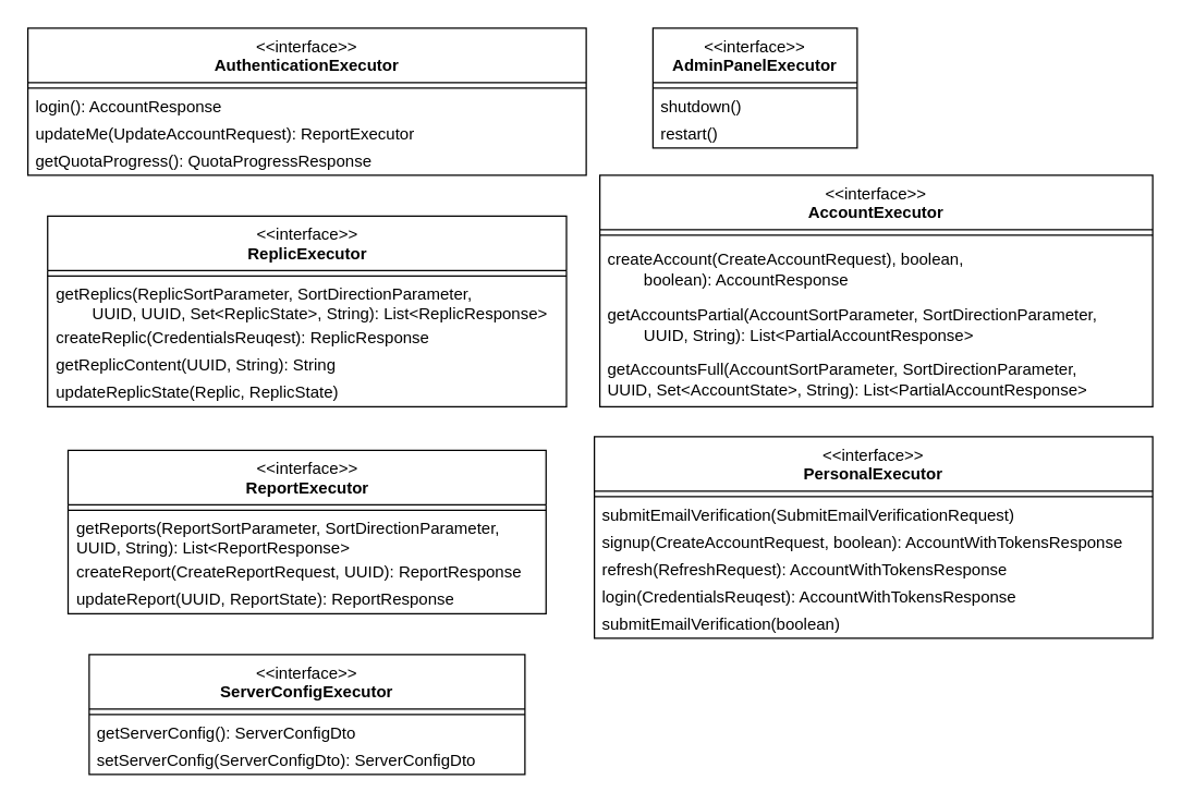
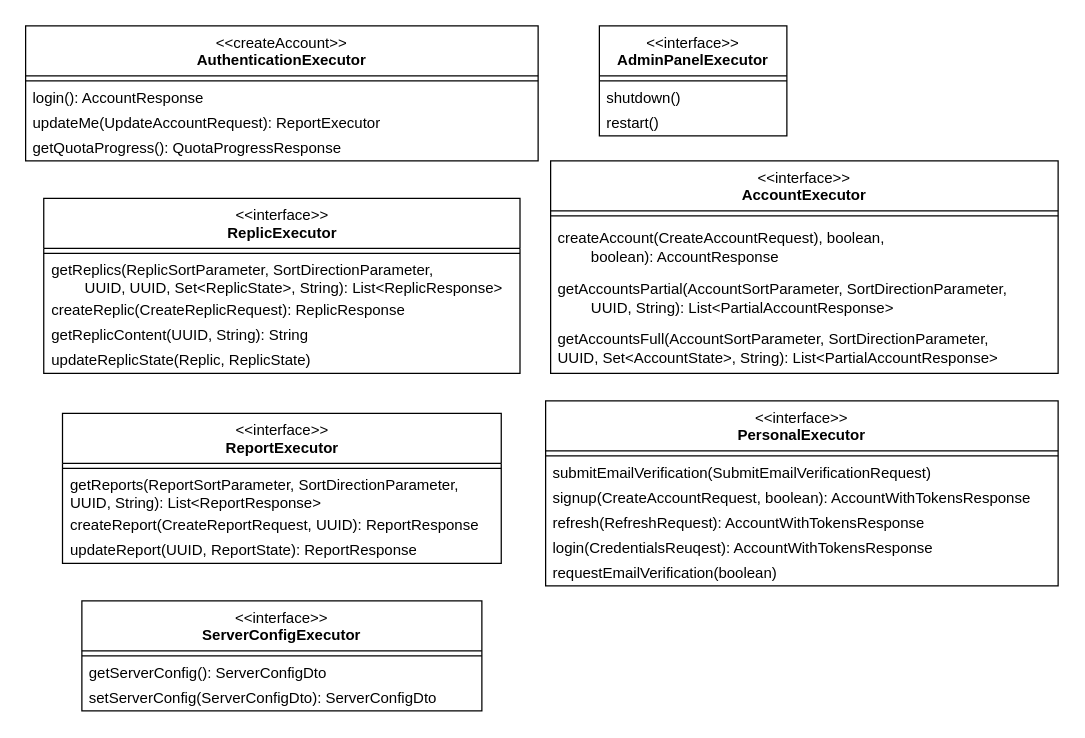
  <mxCell id="0" />
  <mxCell id="1" parent="0" />
  <mxCell id="2" value="&amp;lt;&amp;lt;interface&amp;gt;&amp;gt;&lt;br&gt;&lt;b&gt;AccountExecutor&lt;/b&gt;&lt;div&gt;&lt;br/&gt;&lt;/div&gt;" style="swimlane;fontStyle=0;align=center;verticalAlign=top;childLayout=stackLayout;horizontal=1;startSize=40;horizontalStack=0;resizeParent=1;resizeParentMax=0;resizeLast=0;collapsible=0;marginBottom=0;html=1;whiteSpace=wrap;" parent="1" vertex="1"><mxGeometry x="440" y="128" width="406" height="170" as="geometry" /></mxCell>
  <mxCell id="3" value="" style="line;strokeWidth=1;fillColor=none;align=left;verticalAlign=middle;spacingTop=-1;spacingLeft=3;spacingRight=3;rotatable=0;labelPosition=right;points=[];portConstraint=eastwest;" parent="2" vertex="1"><mxGeometry y="40" width="406" height="8" as="geometry" /></mxCell>
  <mxCell id="4" value="&lt;div&gt;createAccount(CreateAccountRequest), boolean,&amp;nbsp;&lt;/div&gt;&lt;div&gt;&lt;span style=&quot;white-space: pre;&quot;&gt;&#09;&lt;/span&gt;boolean): AccountResponse&lt;/div&gt;" style="text;html=1;strokeColor=none;fillColor=none;align=left;verticalAlign=middle;spacingLeft=4;spacingRight=4;overflow=hidden;rotatable=0;points=[[0,0.5],[1,0.5]];portConstraint=eastwest;whiteSpace=wrap;" parent="2" vertex="1"><mxGeometry y="48" width="406" height="42" as="geometry" /></mxCell>
  <mxCell id="5" value="&lt;div&gt;getAccountsPartial(AccountSortParameter, SortDirectionParameter,&amp;nbsp;&lt;/div&gt;&lt;div&gt;&lt;span style=&quot;white-space: pre;&quot;&gt;&#09;&lt;/span&gt;UUID, String): List&amp;lt;PartialAccountResponse&amp;gt;&lt;/div&gt;" style="text;html=1;strokeColor=none;fillColor=none;align=left;verticalAlign=middle;spacingLeft=4;spacingRight=4;overflow=hidden;rotatable=0;points=[[0,0.5],[1,0.5]];portConstraint=eastwest;whiteSpace=wrap;" parent="2" vertex="1"><mxGeometry y="90" width="406" height="40" as="geometry" /></mxCell>
  <mxCell id="6" value="&lt;div&gt;getAccountsFull(AccountSortParameter, SortDirectionParameter,&amp;nbsp;&lt;/div&gt;&lt;div&gt;UUID, Set&amp;lt;AccountState&amp;gt;, String): List&amp;lt;PartialAccountResponse&amp;gt;&lt;/div&gt;" style="text;html=1;strokeColor=none;fillColor=none;align=left;verticalAlign=middle;spacingLeft=4;spacingRight=4;overflow=hidden;rotatable=0;points=[[0,0.5],[1,0.5]];portConstraint=eastwest;whiteSpace=wrap;" parent="2" vertex="1"><mxGeometry y="130" width="406" height="40" as="geometry" /></mxCell>
  <mxCell id="7" value="&amp;lt;&amp;lt;interface&amp;gt;&amp;gt;&lt;br&gt;&lt;b&gt;AdminPanelExecutor&lt;/b&gt;&lt;div&gt;&lt;br&gt;&lt;/div&gt;" style="swimlane;fontStyle=0;align=center;verticalAlign=top;childLayout=stackLayout;horizontal=1;startSize=40;horizontalStack=0;resizeParent=1;resizeParentMax=0;resizeLast=0;collapsible=0;marginBottom=0;html=1;whiteSpace=wrap;" parent="1" vertex="1"><mxGeometry x="479" width="150" height="88" as="geometry" y="20" /></mxCell>
  <mxCell id="8" value="" style="line;strokeWidth=1;fillColor=none;align=left;verticalAlign=middle;spacingTop=-1;spacingLeft=3;spacingRight=3;rotatable=0;labelPosition=right;points=[];portConstraint=eastwest;" parent="7" vertex="1"><mxGeometry y="40" width="150" height="8" as="geometry" /></mxCell>
  <mxCell id="9" value="shutdown()" style="text;html=1;strokeColor=none;fillColor=none;align=left;verticalAlign=middle;spacingLeft=4;spacingRight=4;overflow=hidden;rotatable=0;points=[[0,0.5],[1,0.5]];portConstraint=eastwest;whiteSpace=wrap;" parent="7" vertex="1"><mxGeometry y="48" width="150" height="20" as="geometry" /></mxCell>
  <mxCell id="10" value="restart()" style="text;html=1;strokeColor=none;fillColor=none;align=left;verticalAlign=middle;spacingLeft=4;spacingRight=4;overflow=hidden;rotatable=0;points=[[0,0.5],[1,0.5]];portConstraint=eastwest;whiteSpace=wrap;" parent="7" vertex="1"><mxGeometry y="68" width="150" height="20" as="geometry" /></mxCell>
  <mxCell id="11" value="&amp;lt;&amp;lt;interface&amp;gt;&amp;gt;&lt;br&gt;&lt;b&gt;PersonalExecutor&lt;/b&gt;&lt;div&gt;&lt;br&gt;&lt;/div&gt;" style="swimlane;fontStyle=0;align=center;verticalAlign=top;childLayout=stackLayout;horizontal=1;startSize=40;horizontalStack=0;resizeParent=1;resizeParentMax=0;resizeLast=0;collapsible=0;marginBottom=0;html=1;whiteSpace=wrap;" parent="1" vertex="1"><mxGeometry x="436" y="320" width="410" height="148" as="geometry" /></mxCell>
  <mxCell id="12" value="" style="line;strokeWidth=1;fillColor=none;align=left;verticalAlign=middle;spacingTop=-1;spacingLeft=3;spacingRight=3;rotatable=0;labelPosition=right;points=[];portConstraint=eastwest;" parent="11" vertex="1"><mxGeometry y="40" width="410" height="8" as="geometry" /></mxCell>
  <mxCell id="13" value="submitEmailVerification(SubmitEmailVerificationRequest)" style="text;html=1;strokeColor=none;fillColor=none;align=left;verticalAlign=middle;spacingLeft=4;spacingRight=4;overflow=hidden;rotatable=0;points=[[0,0.5],[1,0.5]];portConstraint=eastwest;whiteSpace=wrap;" parent="11" vertex="1"><mxGeometry y="48" width="410" height="20" as="geometry" /></mxCell>
  <mxCell id="14" value="signup(CreateAccountRequest, boolean): AccountWithTokensResponse" style="text;html=1;strokeColor=none;fillColor=none;align=left;verticalAlign=middle;spacingLeft=4;spacingRight=4;overflow=hidden;rotatable=0;points=[[0,0.5],[1,0.5]];portConstraint=eastwest;whiteSpace=wrap;" parent="11" vertex="1"><mxGeometry y="68" width="410" height="20" as="geometry" /></mxCell>
  <mxCell id="15" value="refresh(RefreshRequest): AccountWithTokensResponse" style="text;html=1;strokeColor=none;fillColor=none;align=left;verticalAlign=middle;spacingLeft=4;spacingRight=4;overflow=hidden;rotatable=0;points=[[0,0.5],[1,0.5]];portConstraint=eastwest;whiteSpace=wrap;" parent="11" vertex="1"><mxGeometry y="88" width="410" height="20" as="geometry" /></mxCell>
  <mxCell id="16" value="login(CredentialsReuqest): AccountWithTokensResponse" style="text;html=1;strokeColor=none;fillColor=none;align=left;verticalAlign=middle;spacingLeft=4;spacingRight=4;overflow=hidden;rotatable=0;points=[[0,0.5],[1,0.5]];portConstraint=eastwest;whiteSpace=wrap;" parent="11" vertex="1"><mxGeometry y="108" width="410" height="20" as="geometry" /></mxCell>
- <mxCell id="17" value="submitEmailVerification(boolean)" style="text;html=1;strokeColor=none;fillColor=none;align=left;verticalAlign=middle;spacingLeft=4;spacingRight=4;overflow=hidden;rotatable=0;points=[[0,0.5],[1,0.5]];portConstraint=eastwest;whiteSpace=wrap;" parent="11" vertex="1"><mxGeometry y="128" width="410" height="20" as="geometry" /></mxCell>
+ <mxCell id="17" value="requestEmailVerification(boolean)" style="text;html=1;strokeColor=none;fillColor=none;align=left;verticalAlign=middle;spacingLeft=4;spacingRight=4;overflow=hidden;rotatable=0;points=[[0,0.5],[1,0.5]];portConstraint=eastwest;whiteSpace=wrap;" parent="11" vertex="1"><mxGeometry y="128" width="410" height="20" as="geometry" /></mxCell>
  <mxCell id="18" value="&amp;lt;&amp;lt;interface&amp;gt;&amp;gt;&lt;br&gt;&lt;b&gt;ReplicExecutor&lt;/b&gt;&lt;div&gt;&lt;br&gt;&lt;/div&gt;" style="swimlane;fontStyle=0;align=center;verticalAlign=top;childLayout=stackLayout;horizontal=1;startSize=40;horizontalStack=0;resizeParent=1;resizeParentMax=0;resizeLast=0;collapsible=0;marginBottom=0;html=1;whiteSpace=wrap;" parent="1" vertex="1"><mxGeometry x="34.5" y="158" width="381" height="140" as="geometry" /></mxCell>
  <mxCell id="19" value="" style="line;strokeWidth=1;fillColor=none;align=left;verticalAlign=middle;spacingTop=-1;spacingLeft=3;spacingRight=3;rotatable=0;labelPosition=right;points=[];portConstraint=eastwest;" parent="18" vertex="1"><mxGeometry y="40" width="381" height="8" as="geometry" /></mxCell>
  <mxCell id="20" value="&lt;div&gt;getReplics(ReplicSortParameter, SortDirectionParameter,&amp;nbsp;&lt;/div&gt;&lt;div&gt;&lt;span style=&quot;white-space: pre;&quot;&gt;&#09;&lt;/span&gt;UUID, UUID, Set&amp;lt;ReplicState&amp;gt;, String): List&amp;lt;ReplicResponse&amp;gt;&lt;/div&gt;" style="text;html=1;strokeColor=none;fillColor=none;align=left;verticalAlign=middle;spacingLeft=4;spacingRight=4;overflow=hidden;rotatable=0;points=[[0,0.5],[1,0.5]];portConstraint=eastwest;whiteSpace=wrap;" parent="18" vertex="1"><mxGeometry y="48" width="381" height="32" as="geometry" /></mxCell>
- <mxCell id="21" value="createReplic(CredentialsReuqest): ReplicResponse" style="text;html=1;strokeColor=none;fillColor=none;align=left;verticalAlign=middle;spacingLeft=4;spacingRight=4;overflow=hidden;rotatable=0;points=[[0,0.5],[1,0.5]];portConstraint=eastwest;whiteSpace=wrap;" parent="18" vertex="1"><mxGeometry y="80" width="381" height="20" as="geometry" /></mxCell>
+ <mxCell id="21" value="createReplic(CreateReplicRequest): ReplicResponse" style="text;html=1;strokeColor=none;fillColor=none;align=left;verticalAlign=middle;spacingLeft=4;spacingRight=4;overflow=hidden;rotatable=0;points=[[0,0.5],[1,0.5]];portConstraint=eastwest;whiteSpace=wrap;" parent="18" vertex="1"><mxGeometry y="80" width="381" height="20" as="geometry" /></mxCell>
  <mxCell id="22" value="getReplicContent(UUID, String): String" style="text;html=1;strokeColor=none;fillColor=none;align=left;verticalAlign=middle;spacingLeft=4;spacingRight=4;overflow=hidden;rotatable=0;points=[[0,0.5],[1,0.5]];portConstraint=eastwest;whiteSpace=wrap;" parent="18" vertex="1"><mxGeometry y="100" width="381" height="20" as="geometry" /></mxCell>
  <mxCell id="23" value="updateReplicState(Replic, ReplicState)" style="text;html=1;strokeColor=none;fillColor=none;align=left;verticalAlign=middle;spacingLeft=4;spacingRight=4;overflow=hidden;rotatable=0;points=[[0,0.5],[1,0.5]];portConstraint=eastwest;whiteSpace=wrap;" parent="18" vertex="1"><mxGeometry y="120" width="381" height="20" as="geometry" /></mxCell>
  <mxCell id="24" value="&amp;lt;&amp;lt;interface&amp;gt;&amp;gt;&lt;br&gt;&lt;b&gt;ReportExecutor&lt;/b&gt;&lt;div&gt;&lt;br&gt;&lt;/div&gt;" style="swimlane;fontStyle=0;align=center;verticalAlign=top;childLayout=stackLayout;horizontal=1;startSize=40;horizontalStack=0;resizeParent=1;resizeParentMax=0;resizeLast=0;collapsible=0;marginBottom=0;html=1;whiteSpace=wrap;" parent="1" vertex="1"><mxGeometry x="49.5" y="330" width="351" height="120" as="geometry" /></mxCell>
  <mxCell id="25" value="" style="line;strokeWidth=1;fillColor=none;align=left;verticalAlign=middle;spacingTop=-1;spacingLeft=3;spacingRight=3;rotatable=0;labelPosition=right;points=[];portConstraint=eastwest;" parent="24" vertex="1"><mxGeometry y="40" width="351" height="8" as="geometry" /></mxCell>
  <mxCell id="26" value="&lt;div&gt;getReports(ReportSortParameter, SortDirectionParameter,&amp;nbsp;&lt;/div&gt;&lt;div&gt;UUID, String): List&amp;lt;ReportResponse&amp;gt;&lt;/div&gt;" style="text;html=1;strokeColor=none;fillColor=none;align=left;verticalAlign=middle;spacingLeft=4;spacingRight=4;overflow=hidden;rotatable=0;points=[[0,0.5],[1,0.5]];portConstraint=eastwest;whiteSpace=wrap;" parent="24" vertex="1"><mxGeometry y="48" width="351" height="32" as="geometry" /></mxCell>
  <mxCell id="27" value="createReport(CreateReportRequest, UUID): ReportResponse" style="text;html=1;strokeColor=none;fillColor=none;align=left;verticalAlign=middle;spacingLeft=4;spacingRight=4;overflow=hidden;rotatable=0;points=[[0,0.5],[1,0.5]];portConstraint=eastwest;whiteSpace=wrap;" parent="24" vertex="1"><mxGeometry y="80" width="351" height="20" as="geometry" /></mxCell>
  <mxCell id="28" value="updateReport(UUID, ReportState): ReportResponse" style="text;html=1;strokeColor=none;fillColor=none;align=left;verticalAlign=middle;spacingLeft=4;spacingRight=4;overflow=hidden;rotatable=0;points=[[0,0.5],[1,0.5]];portConstraint=eastwest;whiteSpace=wrap;" parent="24" vertex="1"><mxGeometry y="100" width="351" height="20" as="geometry" /></mxCell>
  <mxCell id="29" value="&amp;lt;&amp;lt;interface&amp;gt;&amp;gt;&lt;br&gt;&lt;b&gt;ServerConfigExecutor&lt;/b&gt;&lt;div&gt;&lt;br&gt;&lt;/div&gt;" style="swimlane;fontStyle=0;align=center;verticalAlign=top;childLayout=stackLayout;horizontal=1;startSize=40;horizontalStack=0;resizeParent=1;resizeParentMax=0;resizeLast=0;collapsible=0;marginBottom=0;html=1;whiteSpace=wrap;" parent="1" vertex="1"><mxGeometry x="65" y="480" width="320" height="88" as="geometry" /></mxCell>
  <mxCell id="30" value="" style="line;strokeWidth=1;fillColor=none;align=left;verticalAlign=middle;spacingTop=-1;spacingLeft=3;spacingRight=3;rotatable=0;labelPosition=right;points=[];portConstraint=eastwest;" parent="29" vertex="1"><mxGeometry y="40" width="320" height="8" as="geometry" /></mxCell>
  <mxCell id="31" value="getServerConfig(): ServerConfigDto" style="text;html=1;strokeColor=none;fillColor=none;align=left;verticalAlign=middle;spacingLeft=4;spacingRight=4;overflow=hidden;rotatable=0;points=[[0,0.5],[1,0.5]];portConstraint=eastwest;whiteSpace=wrap;" parent="29" vertex="1"><mxGeometry y="48" width="320" height="20" as="geometry" /></mxCell>
  <mxCell id="32" value="setServerConfig(ServerConfigDto): ServerConfigDto" style="text;html=1;strokeColor=none;fillColor=none;align=left;verticalAlign=middle;spacingLeft=4;spacingRight=4;overflow=hidden;rotatable=0;points=[[0,0.5],[1,0.5]];portConstraint=eastwest;whiteSpace=wrap;" parent="29" vertex="1"><mxGeometry y="68" width="320" height="20" as="geometry" /></mxCell>
- <mxCell id="33" value="&amp;lt;&amp;lt;interface&amp;gt;&amp;gt;&lt;br&gt;&lt;b&gt;AuthenticationExecutor&lt;/b&gt;&lt;div&gt;&lt;br&gt;&lt;/div&gt;" style="swimlane;fontStyle=0;align=center;verticalAlign=top;childLayout=stackLayout;horizontal=1;startSize=40;horizontalStack=0;resizeParent=1;resizeParentMax=0;resizeLast=0;collapsible=0;marginBottom=0;html=1;whiteSpace=wrap;" parent="1" vertex="1"><mxGeometry x="20" width="410" height="108" as="geometry" y="20" /></mxCell>
+ <mxCell id="33" value="&amp;lt;&amp;lt;createAccount&amp;gt;&amp;gt;&lt;br&gt;&lt;b&gt;AuthenticationExecutor&lt;/b&gt;&lt;div&gt;&lt;br&gt;&lt;/div&gt;" style="swimlane;fontStyle=0;align=center;verticalAlign=top;childLayout=stackLayout;horizontal=1;startSize=40;horizontalStack=0;resizeParent=1;resizeParentMax=0;resizeLast=0;collapsible=0;marginBottom=0;html=1;whiteSpace=wrap;" parent="1" vertex="1"><mxGeometry x="20" width="410" height="108" as="geometry" y="20" /></mxCell>
  <mxCell id="34" value="" style="line;strokeWidth=1;fillColor=none;align=left;verticalAlign=middle;spacingTop=-1;spacingLeft=3;spacingRight=3;rotatable=0;labelPosition=right;points=[];portConstraint=eastwest;" parent="33" vertex="1"><mxGeometry y="40" width="410" height="8" as="geometry" /></mxCell>
  <mxCell id="35" value="login(): AccountResponse" style="text;html=1;strokeColor=none;fillColor=none;align=left;verticalAlign=middle;spacingLeft=4;spacingRight=4;overflow=hidden;rotatable=0;points=[[0,0.5],[1,0.5]];portConstraint=eastwest;whiteSpace=wrap;" parent="33" vertex="1"><mxGeometry y="48" width="410" height="20" as="geometry" /></mxCell>
  <mxCell id="36" value="updateMe(UpdateAccountRequest): ReportExecutor" style="text;html=1;strokeColor=none;fillColor=none;align=left;verticalAlign=middle;spacingLeft=4;spacingRight=4;overflow=hidden;rotatable=0;points=[[0,0.5],[1,0.5]];portConstraint=eastwest;whiteSpace=wrap;" parent="33" vertex="1"><mxGeometry y="68" width="410" height="20" as="geometry" /></mxCell>
  <mxCell id="37" value="getQuotaProgress(): QuotaProgressResponse" style="text;html=1;strokeColor=none;fillColor=none;align=left;verticalAlign=middle;spacingLeft=4;spacingRight=4;overflow=hidden;rotatable=0;points=[[0,0.5],[1,0.5]];portConstraint=eastwest;whiteSpace=wrap;" parent="33" vertex="1"><mxGeometry y="88" width="410" height="20" as="geometry" /></mxCell>
